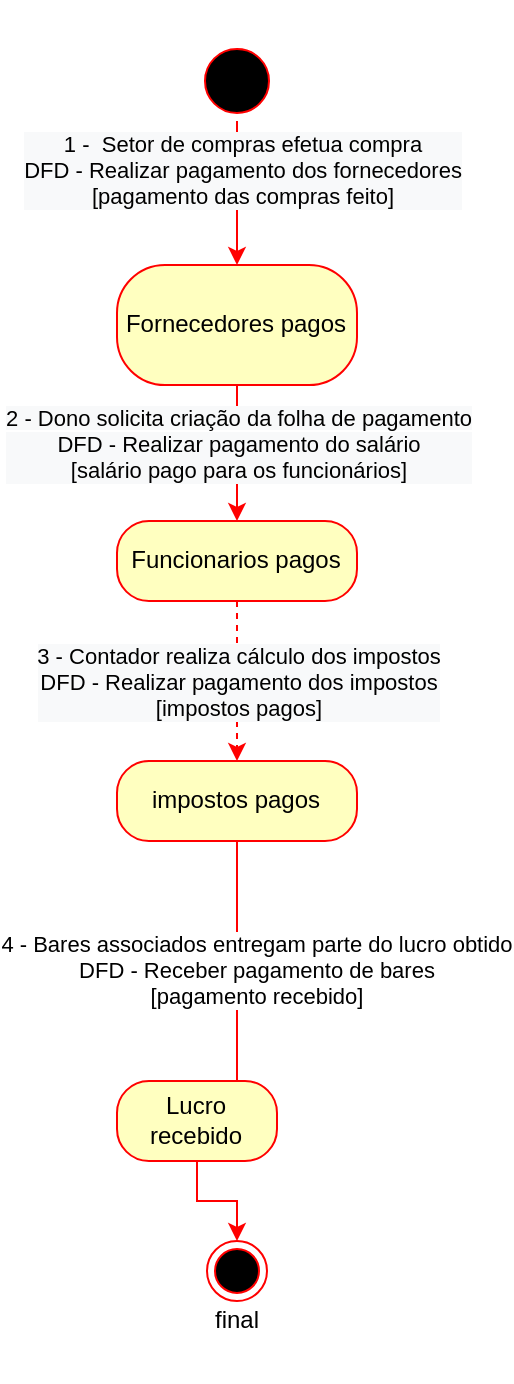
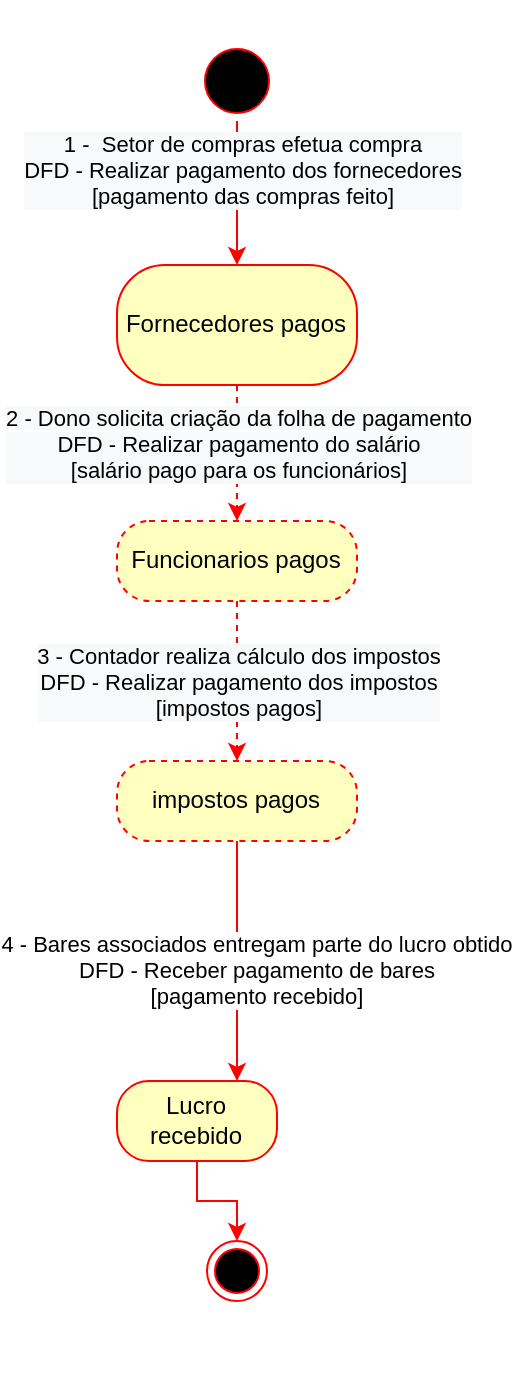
  <mxCell id="0" />
  <mxCell id="1" parent="0" />
  <mxCell id="2" value="" style="ellipse;html=1;shape=endState;fillColor=#000000;strokeColor=#ff0000;" parent="1" vertex="1"><mxGeometry x="65" y="620" width="30" height="30" as="geometry" /></mxCell>
  <mxCell id="3" style="edgeStyle=orthogonalEdgeStyle;rounded=0;orthogonalLoop=1;jettySize=auto;html=1;exitX=0.5;exitY=1;exitDx=0;exitDy=0;entryX=0.5;entryY=0;entryDx=0;entryDy=0;strokeColor=#FF0000;dashed=1;" parent="1" source="12" target="9" edge="1"><mxGeometry relative="1" as="geometry" /></mxCell>
  <mxCell id="4" value="&lt;div style=&quot;background-color: rgb(248 , 249 , 250)&quot;&gt;3 - Contador realiza cálculo dos impostos&lt;br&gt;&lt;/div&gt;&lt;div style=&quot;background-color: rgb(248 , 249 , 250)&quot;&gt;DFD - Realizar pagamento dos impostos&lt;/div&gt;&lt;div style=&quot;background-color: rgb(248 , 249 , 250)&quot;&gt;[impostos pagos]&lt;/div&gt;" style="edgeLabel;html=1;align=center;verticalAlign=middle;resizable=0;points=[];" vertex="1" connectable="0" parent="3"><mxGeometry x="-0.296" relative="1" as="geometry"><mxPoint y="12" as="offset" /></mxGeometry></mxCell>
  <mxCell id="5" value="" style="ellipse;html=1;shape=startState;fillColor=#000000;strokeColor=#ff0000;" parent="1" vertex="1"><mxGeometry x="60" y="20" width="40" height="40" as="geometry" /></mxCell>
  <mxCell id="6" style="edgeStyle=orthogonalEdgeStyle;rounded=0;orthogonalLoop=1;jettySize=auto;html=1;exitX=0.5;exitY=1;exitDx=0;exitDy=0;strokeColor=#FF0000;" parent="1" source="7" target="2" edge="1"><mxGeometry relative="1" as="geometry" /></mxCell>
  <mxCell id="7" value="Lucro recebido" style="rounded=1;whiteSpace=wrap;html=1;arcSize=40;fontColor=#000000;fillColor=#ffffc0;strokeColor=#ff0000;" parent="1" vertex="1"><mxGeometry x="20" y="540" width="80" height="40" as="geometry" /></mxCell>
- <mxCell id="8" value="4 - Bares associados entregam parte do lucro obtido&lt;br&gt;DFD - Receber pagamento de bares&lt;br&gt;[pagamento recebido]" style="edgeStyle=orthogonalEdgeStyle;rounded=0;orthogonalLoop=1;jettySize=auto;html=1;exitX=0.5;exitY=1;exitDx=0;exitDy=0;strokeColor=#FF0000;endArrow=none;" parent="1" source="9" target="7" edge="1"><mxGeometry x="0.091" y="10" relative="1" as="geometry"><Array as="points"><mxPoint x="80" y="480" /><mxPoint x="80" y="480" /></Array><mxPoint as="offset" /></mxGeometry></mxCell>
- <mxCell id="9" value="impostos pagos" style="rounded=1;whiteSpace=wrap;html=1;arcSize=40;fontColor=#000000;fillColor=#ffffc0;strokeColor=#ff0000;" parent="1" vertex="1"><mxGeometry x="20" y="380" width="120" height="40" as="geometry" /></mxCell>
- <mxCell id="10" value="final" style="text;html=1;align=center;verticalAlign=middle;resizable=0;points=[];autosize=1;" parent="1" vertex="1"><mxGeometry x="60" y="650" width="40" height="20" as="geometry" /></mxCell>
+ <mxCell id="8" value="4 - Bares associados entregam parte do lucro obtido&lt;br&gt;DFD - Receber pagamento de bares&lt;br&gt;[pagamento recebido]" style="edgeStyle=orthogonalEdgeStyle;rounded=0;orthogonalLoop=1;jettySize=auto;html=1;exitX=0.5;exitY=1;exitDx=0;exitDy=0;strokeColor=#FF0000;" parent="1" source="9" target="7" edge="1"><mxGeometry x="0.091" y="10" relative="1" as="geometry"><Array as="points"><mxPoint x="80" y="480" /><mxPoint x="80" y="480" /></Array><mxPoint as="offset" /></mxGeometry></mxCell>
+ <mxCell id="9" value="impostos pagos" style="rounded=1;whiteSpace=wrap;html=1;arcSize=40;fontColor=#000000;fillColor=#ffffc0;strokeColor=#ff0000;dashed=1;" parent="1" vertex="1"><mxGeometry x="20" y="380" width="120" height="40" as="geometry" /></mxCell>
  <mxCell id="11" value="&lt;div style=&quot;font-size: 11px&quot;&gt;&lt;br&gt;&lt;/div&gt;" style="text;html=1;align=center;verticalAlign=middle;resizable=0;points=[];autosize=1;" vertex="1" parent="1"><mxGeometry x="70" y="85" width="20" height="20" as="geometry" /></mxCell>
- <mxCell id="12" value="Funcionarios pagos" style="rounded=1;whiteSpace=wrap;html=1;arcSize=40;fontColor=#000000;fillColor=#ffffc0;strokeColor=#ff0000;" vertex="1" parent="1"><mxGeometry x="20" y="260" width="120" height="40" as="geometry" /></mxCell>
- <mxCell id="13" style="edgeStyle=orthogonalEdgeStyle;rounded=0;orthogonalLoop=1;jettySize=auto;html=1;exitX=0.5;exitY=1;exitDx=0;exitDy=0;entryX=0.5;entryY=0;entryDx=0;entryDy=0;strokeColor=#FF0000;" edge="1" parent="1" source="15" target="12"><mxGeometry relative="1" as="geometry"><mxPoint x="80" y="60" as="sourcePoint" /><mxPoint x="80" y="390" as="targetPoint" /></mxGeometry></mxCell>
+ <mxCell id="12" value="Funcionarios pagos" style="rounded=1;whiteSpace=wrap;html=1;arcSize=40;fontColor=#000000;fillColor=#ffffc0;strokeColor=#ff0000;dashed=1;" vertex="1" parent="1"><mxGeometry x="20" y="260" width="120" height="40" as="geometry" /></mxCell>
+ <mxCell id="13" style="edgeStyle=orthogonalEdgeStyle;rounded=0;orthogonalLoop=1;jettySize=auto;html=1;exitX=0.5;exitY=1;exitDx=0;exitDy=0;entryX=0.5;entryY=0;entryDx=0;entryDy=0;strokeColor=#FF0000;dashed=1;" edge="1" parent="1" source="15" target="12"><mxGeometry relative="1" as="geometry"><mxPoint x="80" y="60" as="sourcePoint" /><mxPoint x="80" y="390" as="targetPoint" /></mxGeometry></mxCell>
  <mxCell id="14" value="&lt;span style=&quot;background-color: rgb(248 , 249 , 250)&quot;&gt;2 - Dono solicita criação da folha de pagamento&lt;/span&gt;&lt;br&gt;&lt;div style=&quot;background-color: rgb(248 , 249 , 250)&quot;&gt;DFD - Realizar pagamento do salário&lt;/div&gt;&lt;div style=&quot;background-color: rgb(248 , 249 , 250)&quot;&gt;[salário pago para os funcionários]&lt;/div&gt;" style="edgeLabel;html=1;align=center;verticalAlign=middle;resizable=0;points=[];" vertex="1" connectable="0" parent="13"><mxGeometry x="-0.153" relative="1" as="geometry"><mxPoint as="offset" /></mxGeometry></mxCell>
  <mxCell id="15" value="Fornecedores pagos" style="rounded=1;whiteSpace=wrap;html=1;arcSize=40;fontColor=#000000;fillColor=#ffffc0;strokeColor=#ff0000;" vertex="1" parent="1"><mxGeometry x="20" y="132" width="120" height="60" as="geometry" /></mxCell>
  <mxCell id="16" style="edgeStyle=orthogonalEdgeStyle;rounded=0;orthogonalLoop=1;jettySize=auto;html=1;exitX=0.5;exitY=1;exitDx=0;exitDy=0;entryX=0.5;entryY=0;entryDx=0;entryDy=0;strokeColor=#FF0000;" edge="1" parent="1" source="5" target="15"><mxGeometry relative="1" as="geometry"><mxPoint x="80" y="60" as="sourcePoint" /><mxPoint x="80" y="230" as="targetPoint" /></mxGeometry></mxCell>
  <mxCell id="17" value="&lt;div style=&quot;background-color: rgb(248 , 249 , 250)&quot;&gt;1 -&amp;nbsp; Setor de compras efetua compra&lt;/div&gt;&lt;div style=&quot;background-color: rgb(248 , 249 , 250)&quot;&gt;DFD - Realizar pagamento dos fornecedores&lt;/div&gt;&lt;div style=&quot;background-color: rgb(248 , 249 , 250)&quot;&gt;[pagamento das compras feito]&lt;/div&gt;" style="edgeLabel;html=1;align=center;verticalAlign=middle;resizable=0;points=[];" vertex="1" connectable="0" parent="16"><mxGeometry x="-0.345" y="2" relative="1" as="geometry"><mxPoint as="offset" /></mxGeometry></mxCell>
